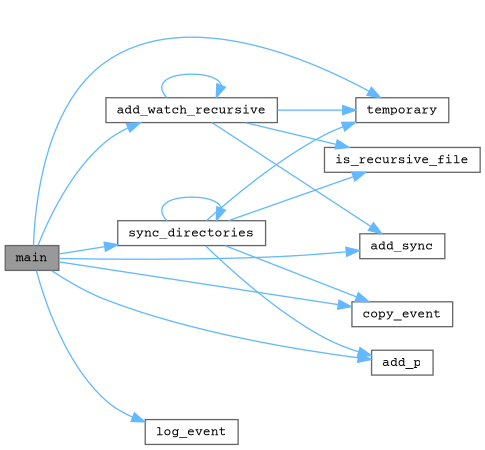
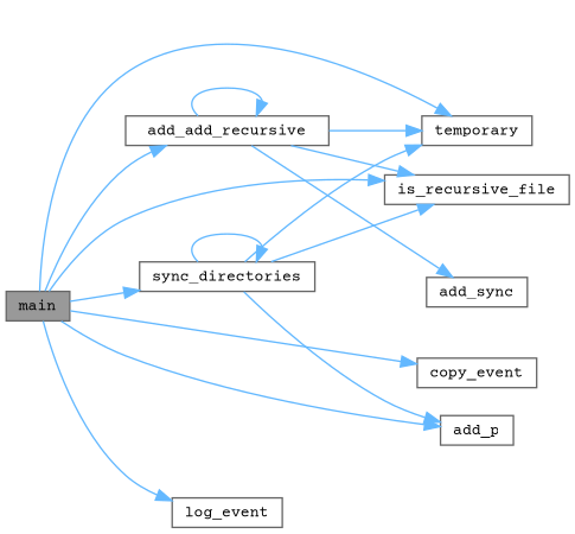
  digraph {
    fontname="Courier Prime"
    rankdir=LR
    node [color=grey40 fillcolor=white fontname="Courier Prime" fontsize=10 shape=box style=filled]
    edge [color=steelblue1 fontname="Courier Prime" fontsize=10 labelfontname=Helvetica labelfontsize=10 style=solid]
    n1 [color=gray40 fillcolor=grey60 fontcolor=black height=0.2 label=main width=0.4]
-   n2 [height=0.2 label=add_watch_recursive width=0.4]
+   n2 [height=0.2 label=add_add_recursive width=0.4]
    n3 [height=0.2 label=temporary width=0.4]
    n4 [height=0.2 label=is_recursive_file width=0.4]
    n5 [height=0.2 label=copy_event width=0.4]
    n6 [height=0.2 label=log_event width=0.4]
    n7 [height=0.2 label=add_p width=0.4]
    n8 [height=0.2 label=sync_directories width=0.4]
    n9 [height=0.2 label=add_sync width=0.4]
    n1 -> n2
    n1 -> n3
-   n1 -> n9
+   n1 -> n4
    n1 -> n5
    n1 -> n6
    n1 -> n7
    n1 -> n8
    n2 -> n2
    n2 -> n3
    n2 -> n4
    n2 -> n9
    n8 -> n3
    n8 -> n4
-   n8 -> n5
    n8 -> n7
    n8 -> n8
  }
